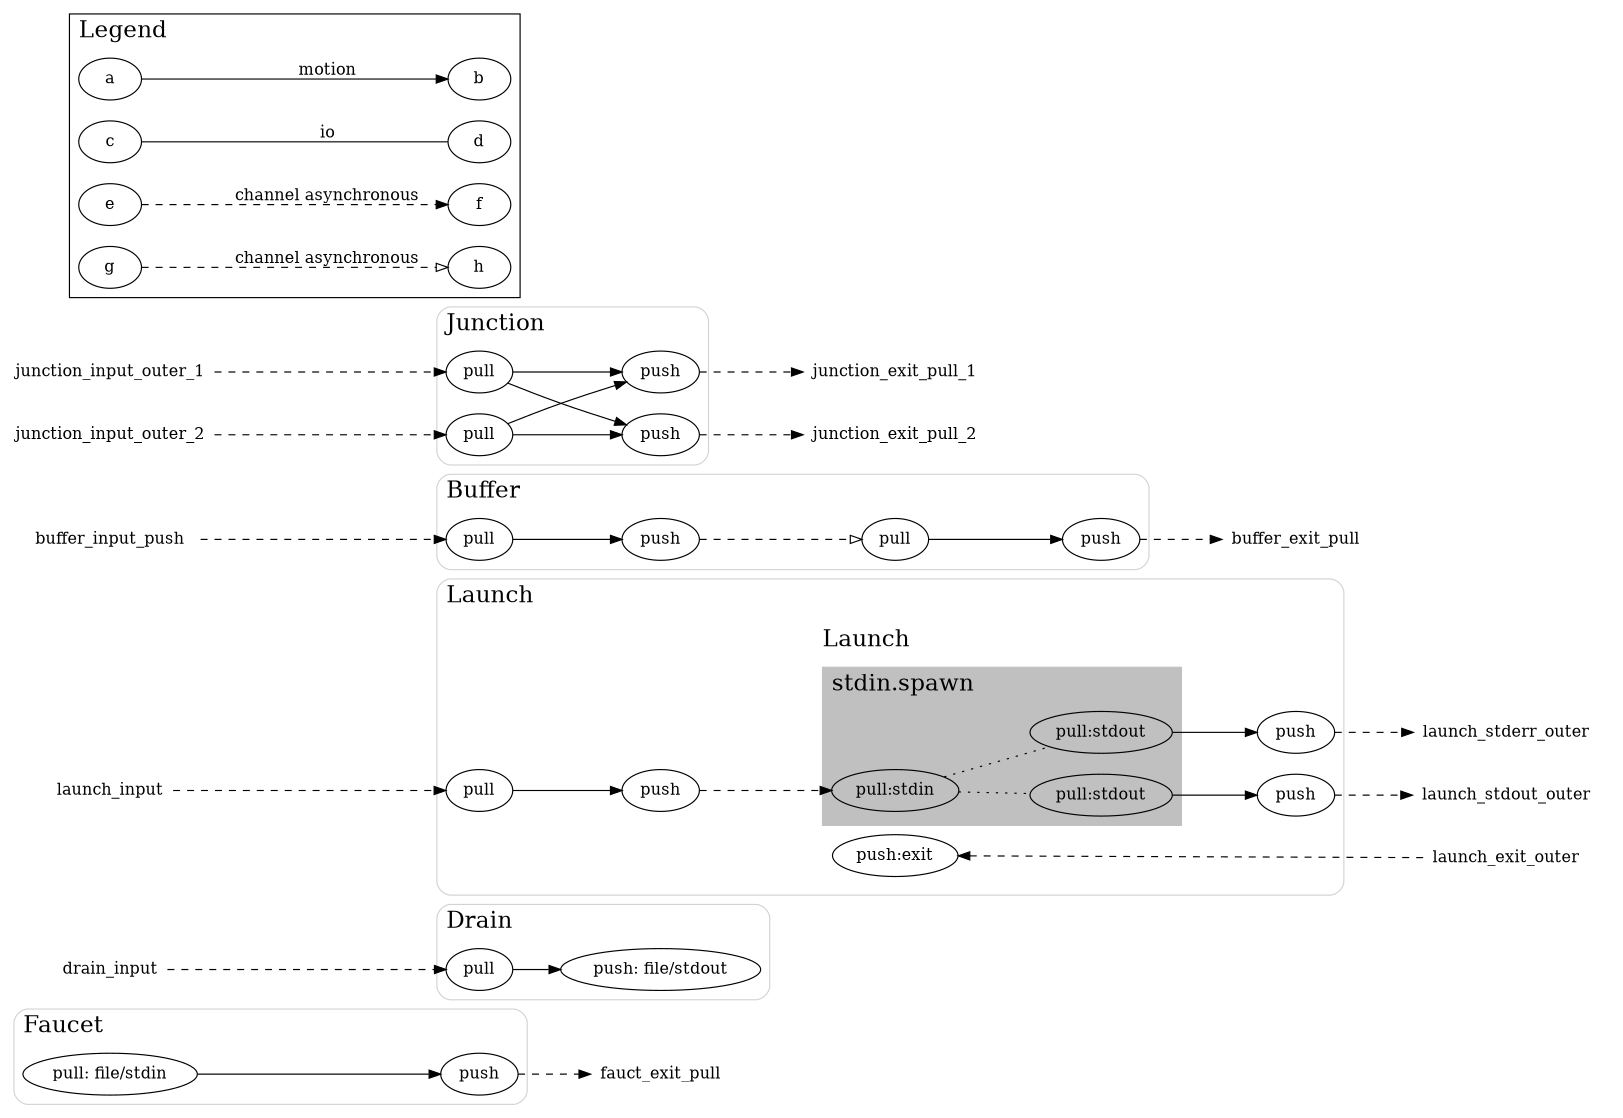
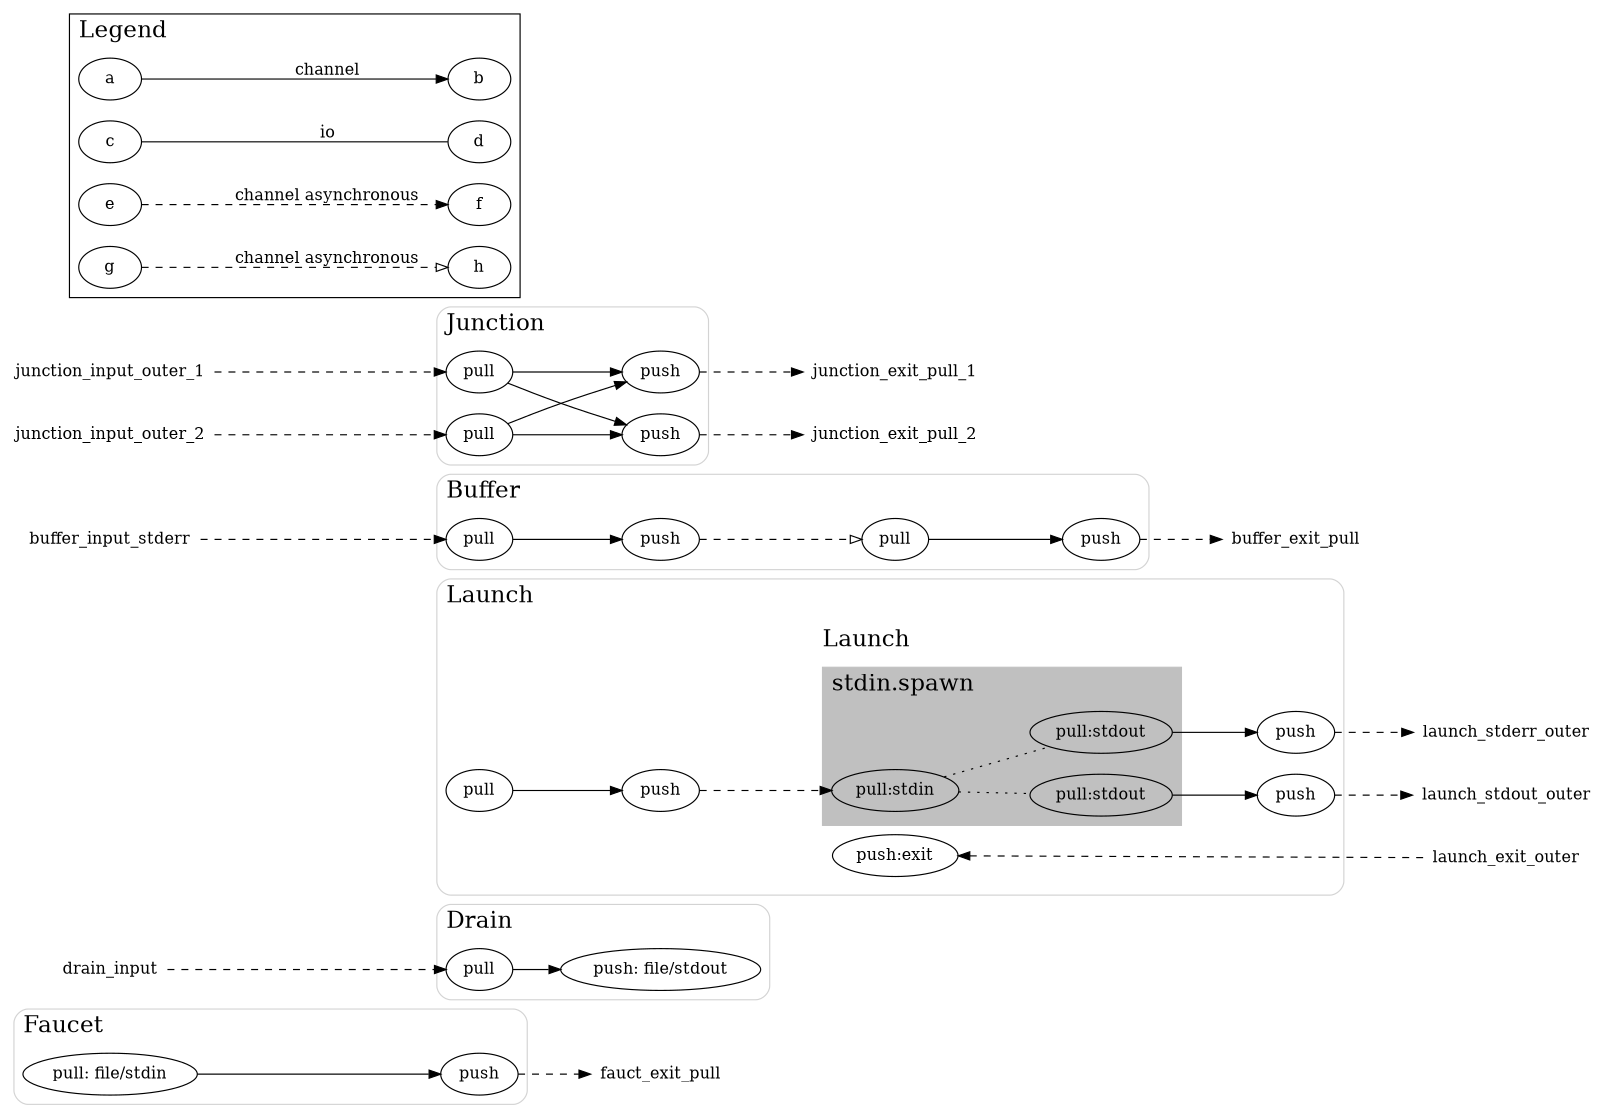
  digraph {
    fontsize=20
    labeljust=l
    rankdir=LR
    edge [style=dashed]
    n1 [label="pull: file/stdin"]
    n2 [label=push]
    fauct_exit_pull [shape=plaintext]
    n4 [label=pull]
    n5 [label="push: file/stdout"]
    drain_input [shape=plaintext]
    n7 [label="pull:stdin"]
    n8 [label="pull:stdout"]
    n9 [label="pull:stdout"]
    n10 [label="push:exit"]
    n11 [label=pull]
    n12 [label=push]
    n13 [label=push]
    n14 [label=push]
    launch_stdout_outer [shape=plaintext]
    launch_stderr_outer [shape=plaintext]
    launch_exit_outer [shape=plaintext]
-   launch_input [shape=plaintext]
    n19 [label=pull]
    n20 [label=push]
    n21 [label=pull]
    n22 [label=push]
-   buffer_input_push [shape=plaintext]
+   buffer_input_push [shape=plaintext label=buffer_input_stderr]
    buffer_exit_pull [shape=plaintext]
    n25 [label=push]
    n26 [label=push]
    n27 [label=pull]
    n28 [label=pull]
    junction_exit_pull_1 [shape=plaintext]
    junction_exit_pull_2 [shape=plaintext]
    junction_input_outer_1 [shape=plaintext]
    junction_input_outer_2 [shape=plaintext]
    a
    b
    c
    d
    e
    f
    g
    h
    subgraph sub_1 {
      color=lightgrey
      fauct_exit_pull
      subgraph cluster_2 {
        color=lightgrey
        label=Faucet
        style=rounded
        n1
        n2
      }
    }
    subgraph sub_3 {
      color=lightgrey
      drain_input
      subgraph cluster_4 {
        color=lightgrey
        label=Drain
        style=rounded
        n4
        n5
      }
    }
    subgraph sub_5 {
      color=lightgrey
-     launch_input
      subgraph cluster_6 {
        color=lightgrey
        label=Launch
        style=rounded
        n11
        n12
        n13
        n14
        subgraph cluster_7 {
          color=white
          label=Launch
          style=rounded
          n10
          subgraph cluster_8 {
            color=grey
            label="stdin.spawn"
            style=filled
            n7
            n8
            n9
          }
        }
      }
      subgraph cluster_9 {
        color=white
        launch_stdout_outer
        launch_stderr_outer
        launch_exit_outer
      }
    }
    subgraph sub_10 {
      color=lightgrey
      buffer_input_push
      buffer_exit_pull
      subgraph cluster_11 {
        color=lightgrey
        label=Buffer
        style=rounded
        n19
        n20
        n21
        n22
      }
    }
    subgraph sub_12 {
      color=lightgrey
      junction_exit_pull_1
      junction_exit_pull_2
      junction_input_outer_1
      junction_input_outer_2
      subgraph cluster_13 {
        color=lightgrey
        label=Junction
        style=rounded
        n25
        n26
        n27
        n28
      }
    }
    subgraph cluster_14 {
      label=Legend
      a
      b
      c
      d
      e
      f
      g
      h
    }
    n1 -> n2 [style=""]
    n2 -> fauct_exit_pull
    n4 -> n5 [style=""]
    drain_input -> n4
    n7 -> n8 [arrowhead=none style=dotted]
    n7 -> n9 [arrowhead=none style=dotted]
    n8 -> n14 [style=""]
    n9 -> n13 [style=""]
    n11 -> n12 [style=""]
    n12 -> n7
    n13 -> launch_stderr_outer
    n14 -> launch_stdout_outer
    launch_exit_outer -> n10
-   launch_input -> n11
    n19 -> n20 [style=""]
    n20 -> n21 [arrowhead=empty]
    n21 -> n22 [style=""]
    n22 -> buffer_exit_pull
    buffer_input_push -> n19
    n25 -> junction_exit_pull_1
    n26 -> junction_exit_pull_2
    n27 -> n25 [style=""]
    n27 -> n26 [style=""]
    n28 -> n25 [style=""]
    n28 -> n26 [style=""]
    junction_input_outer_1 -> n27
    junction_input_outer_2 -> n28
-   a -> b [label=motion style=""]
+   a -> b [label=channel style=""]
    c -> d [arrowhead=none label=io style=solid]
    e -> f [label="channel asynchronous"]
    g -> h [arrowhead=empty label="channel asynchronous"]
  }
